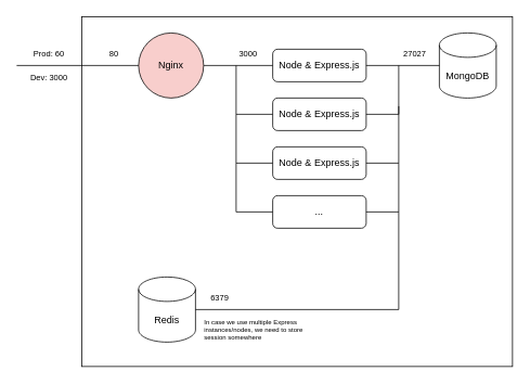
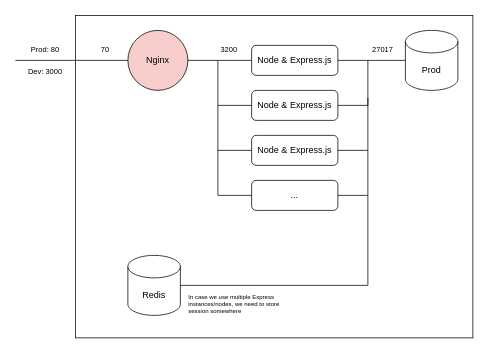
  <mxCell id="0" />
  <mxCell id="1" parent="0" />
  <mxCell id="2" value="" style="rounded=0;whiteSpace=wrap;html=1;" vertex="1" parent="1"><mxGeometry x="100" y="20" width="530" height="430" as="geometry" /></mxCell>
  <mxCell id="3" value="Nginx" style="ellipse;whiteSpace=wrap;html=1;aspect=fixed;fillColor=#f8cecc;" vertex="1" parent="1"><mxGeometry x="170" y="40" width="80" height="80" as="geometry" /></mxCell>
  <mxCell id="4" value="Node &amp;amp; Express.js" style="rounded=1;whiteSpace=wrap;html=1;" vertex="1" parent="1"><mxGeometry x="335" y="60" width="115" height="40" as="geometry" /></mxCell>
  <mxCell id="5" value="Node &amp;amp; Express.js" style="rounded=1;whiteSpace=wrap;html=1;" vertex="1" parent="1"><mxGeometry x="335" y="120" width="115" height="40" as="geometry" /></mxCell>
  <mxCell id="6" value="Node &amp;amp; Express.js" style="rounded=1;whiteSpace=wrap;html=1;" vertex="1" parent="1"><mxGeometry x="335" y="180" width="115" height="40" as="geometry" /></mxCell>
- <mxCell id="7" value="MongoDB" style="shape=cylinder3;whiteSpace=wrap;html=1;boundedLbl=1;backgroundOutline=1;size=15;" vertex="1" parent="1"><mxGeometry x="540" y="40" width="70" height="80" as="geometry" /></mxCell>
+ <mxCell id="7" value="Prod" style="shape=cylinder3;whiteSpace=wrap;html=1;boundedLbl=1;backgroundOutline=1;size=15;" vertex="1" parent="1"><mxGeometry x="540" y="40" width="70" height="80" as="geometry" /></mxCell>
  <mxCell id="8" value="..." style="rounded=1;whiteSpace=wrap;html=1;" vertex="1" parent="1"><mxGeometry x="335" y="240" width="115" height="40" as="geometry" /></mxCell>
  <mxCell id="9" value="Redis" style="shape=cylinder3;whiteSpace=wrap;html=1;boundedLbl=1;backgroundOutline=1;size=15;" vertex="1" parent="1"><mxGeometry x="170" y="340" width="70" height="80" as="geometry" /></mxCell>
  <mxCell id="10" value="" style="endArrow=none;html=1;rounded=0;exitX=1;exitY=0.5;exitDx=0;exitDy=0;" edge="1" parent="1" source="6"><mxGeometry width="50" height="50" relative="1" as="geometry"><mxPoint x="330" y="220" as="sourcePoint" /><mxPoint x="490" y="130" as="targetPoint" /><Array as="points"><mxPoint x="490" y="200" /></Array></mxGeometry></mxCell>
  <mxCell id="11" value="" style="endArrow=none;html=1;rounded=0;exitX=1;exitY=0.5;exitDx=0;exitDy=0;entryX=0;entryY=0.5;entryDx=0;entryDy=0;entryPerimeter=0;" edge="1" parent="1" source="4" target="7"><mxGeometry width="50" height="50" relative="1" as="geometry"><mxPoint x="400" y="230" as="sourcePoint" /><mxPoint x="450" y="180" as="targetPoint" /></mxGeometry></mxCell>
  <mxCell id="12" value="" style="endArrow=none;html=1;rounded=0;exitX=1;exitY=0.5;exitDx=0;exitDy=0;" edge="1" parent="1" source="5"><mxGeometry width="50" height="50" relative="1" as="geometry"><mxPoint x="400" y="230" as="sourcePoint" /><mxPoint x="490" y="80" as="targetPoint" /><Array as="points"><mxPoint x="490" y="140" /></Array></mxGeometry></mxCell>
  <mxCell id="13" value="" style="endArrow=none;html=1;rounded=0;exitX=1;exitY=0.5;exitDx=0;exitDy=0;" edge="1" parent="1" source="8"><mxGeometry width="50" height="50" relative="1" as="geometry"><mxPoint x="500" y="280" as="sourcePoint" /><mxPoint x="490" y="200" as="targetPoint" /><Array as="points"><mxPoint x="490" y="260" /></Array></mxGeometry></mxCell>
- <mxCell id="14" value="Prod: 60" style="text;html=1;strokeColor=none;fillColor=none;align=center;verticalAlign=middle;whiteSpace=wrap;rounded=0;fontSize=10;" vertex="1" parent="1"><mxGeometry x="30" y="50" width="60" height="30" as="geometry" /></mxCell>
+ <mxCell id="14" value="Prod: 80" style="text;html=1;strokeColor=none;fillColor=none;align=center;verticalAlign=middle;whiteSpace=wrap;rounded=0;fontSize=10;" vertex="1" parent="1"><mxGeometry x="30" y="50" width="60" height="30" as="geometry" /></mxCell>
  <mxCell id="15" value="Dev: 3000" style="text;html=1;strokeColor=none;fillColor=none;align=center;verticalAlign=middle;whiteSpace=wrap;rounded=0;fontSize=10;" vertex="1" parent="1"><mxGeometry x="30" y="80" width="60" height="30" as="geometry" /></mxCell>
- <mxCell id="16" value="&lt;div&gt;80&lt;/div&gt;" style="text;html=1;strokeColor=none;fillColor=none;align=center;verticalAlign=middle;whiteSpace=wrap;rounded=0;fontSize=10;" vertex="1" parent="1"><mxGeometry x="110" y="50" width="60" height="30" as="geometry" /></mxCell>
+ <mxCell id="16" value="&lt;div&gt;70&lt;/div&gt;" style="text;html=1;strokeColor=none;fillColor=none;align=center;verticalAlign=middle;whiteSpace=wrap;rounded=0;fontSize=10;" vertex="1" parent="1"><mxGeometry x="110" y="50" width="60" height="30" as="geometry" /></mxCell>
  <mxCell id="17" value="" style="endArrow=none;html=1;rounded=0;fontSize=10;entryX=1;entryY=1;entryDx=0;entryDy=0;" edge="1" parent="1" target="16"><mxGeometry width="50" height="50" relative="1" as="geometry"><mxPoint x="20" y="80" as="sourcePoint" /><mxPoint x="170" y="100" as="targetPoint" /></mxGeometry></mxCell>
  <mxCell id="18" value="" style="endArrow=none;html=1;rounded=0;fontSize=10;entryX=0;entryY=0.5;entryDx=0;entryDy=0;exitX=1;exitY=0.5;exitDx=0;exitDy=0;" edge="1" parent="1" source="3" target="4"><mxGeometry width="50" height="50" relative="1" as="geometry"><mxPoint x="280" y="130" as="sourcePoint" /><mxPoint x="330" y="80" as="targetPoint" /></mxGeometry></mxCell>
  <mxCell id="19" value="" style="endArrow=none;html=1;rounded=0;fontSize=10;exitX=1;exitY=0.5;exitDx=0;exitDy=0;exitPerimeter=0;" edge="1" parent="1" source="9"><mxGeometry width="50" height="50" relative="1" as="geometry"><mxPoint x="530" y="270" as="sourcePoint" /><mxPoint x="490" y="260" as="targetPoint" /><Array as="points"><mxPoint x="490" y="380" /></Array></mxGeometry></mxCell>
- <mxCell id="20" value="3000" style="text;html=1;strokeColor=none;fillColor=none;align=center;verticalAlign=middle;whiteSpace=wrap;rounded=0;fontSize=10;" vertex="1" parent="1"><mxGeometry x="275" y="50" width="60" height="30" as="geometry" /></mxCell>
+ <mxCell id="20" value="3200" style="text;html=1;strokeColor=none;fillColor=none;align=center;verticalAlign=middle;whiteSpace=wrap;rounded=0;fontSize=10;" vertex="1" parent="1"><mxGeometry x="275" y="50" width="60" height="30" as="geometry" /></mxCell>
  <mxCell id="21" value="" style="endArrow=none;html=1;rounded=0;fontSize=10;entryX=0;entryY=0.5;entryDx=0;entryDy=0;exitX=0.25;exitY=1;exitDx=0;exitDy=0;" edge="1" parent="1" source="20" target="5"><mxGeometry width="50" height="50" relative="1" as="geometry"><mxPoint x="310" y="230" as="sourcePoint" /><mxPoint x="360" y="180" as="targetPoint" /><Array as="points"><mxPoint x="290" y="140" /></Array></mxGeometry></mxCell>
  <mxCell id="22" value="" style="endArrow=none;html=1;rounded=0;fontSize=10;entryX=0;entryY=0.5;entryDx=0;entryDy=0;" edge="1" parent="1" target="6"><mxGeometry width="50" height="50" relative="1" as="geometry"><mxPoint x="290" y="140" as="sourcePoint" /><mxPoint x="360" y="180" as="targetPoint" /><Array as="points"><mxPoint x="290" y="200" /></Array></mxGeometry></mxCell>
  <mxCell id="23" value="" style="endArrow=none;html=1;rounded=0;fontSize=10;exitX=0;exitY=0.5;exitDx=0;exitDy=0;" edge="1" parent="1" source="8"><mxGeometry width="50" height="50" relative="1" as="geometry"><mxPoint x="210" y="220" as="sourcePoint" /><mxPoint x="290" y="200" as="targetPoint" /><Array as="points"><mxPoint x="290" y="260" /></Array></mxGeometry></mxCell>
- <mxCell id="24" value="6379" style="text;html=1;strokeColor=none;fillColor=none;align=center;verticalAlign=middle;whiteSpace=wrap;rounded=0;fontSize=10;" vertex="1" parent="1"><mxGeometry x="240" y="350" width="60" height="30" as="geometry" /></mxCell>
- <mxCell id="25" value="27027" style="text;html=1;strokeColor=none;fillColor=none;align=center;verticalAlign=middle;whiteSpace=wrap;rounded=0;fontSize=10;" vertex="1" parent="1"><mxGeometry x="480" y="50" width="60" height="30" as="geometry" /></mxCell>
+ <mxCell id="25" value="27017" style="text;html=1;strokeColor=none;fillColor=none;align=center;verticalAlign=middle;whiteSpace=wrap;rounded=0;fontSize=10;" vertex="1" parent="1"><mxGeometry x="480" y="50" width="60" height="30" as="geometry" /></mxCell>
  <mxCell id="26" value="&lt;font style=&quot;font-size: 8px;&quot;&gt;In case we use multiple Express instances/nodes, we need to store session somewhere&lt;br style=&quot;font-size: 8px;&quot;&gt;&lt;/font&gt;" style="text;html=1;strokeColor=none;fillColor=none;align=left;verticalAlign=middle;whiteSpace=wrap;rounded=0;fontSize=8;spacing=1;" vertex="1" parent="1"><mxGeometry x="250" y="390" width="125" height="30" as="geometry" /></mxCell>
